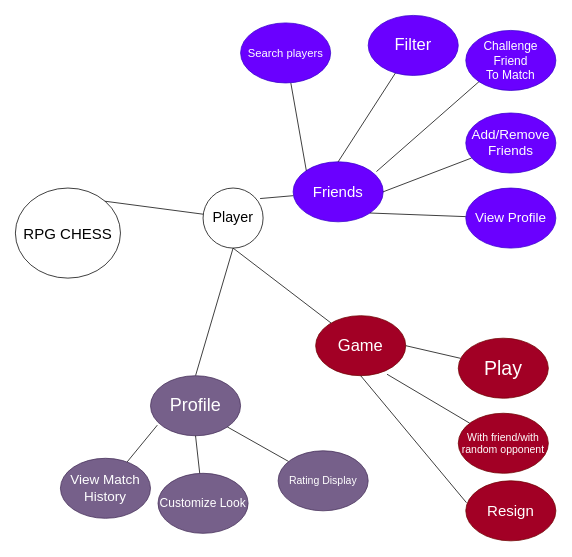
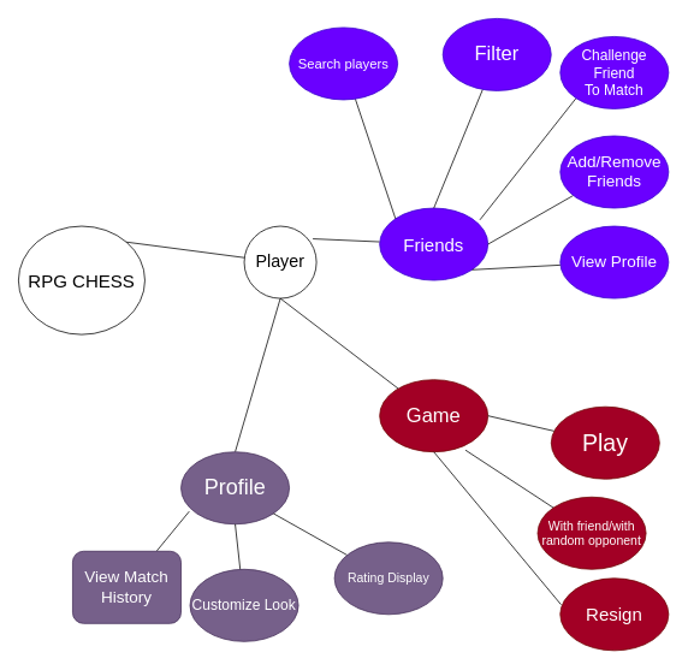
  <mxCell id="0" />
  <mxCell id="1" parent="0" />
  <mxCell id="2" value="&lt;font style=&quot;font-size: 20px;&quot;&gt;RPG CHESS&lt;br&gt;&lt;/font&gt;" style="ellipse;whiteSpace=wrap;html=1;" vertex="1" parent="1"><mxGeometry x="20" y="250" width="140" height="120" as="geometry" /></mxCell>
  <mxCell id="3" value="" style="endArrow=none;html=1;rounded=0;exitX=1;exitY=0;exitDx=0;exitDy=0;" edge="1" parent="1" source="2" target="4"><mxGeometry width="50" height="50" relative="1" as="geometry"><mxPoint x="320" y="300" as="sourcePoint" /><mxPoint x="390" y="230" as="targetPoint" /></mxGeometry></mxCell>
  <mxCell id="4" value="&lt;font style=&quot;font-size: 19px;&quot;&gt;Player&lt;/font&gt;" style="ellipse;whiteSpace=wrap;html=1;aspect=fixed;" vertex="1" parent="1"><mxGeometry x="270" y="250" width="80" height="80" as="geometry" /></mxCell>
  <mxCell id="5" value="" style="endArrow=none;html=1;rounded=0;exitX=0.95;exitY=0.175;exitDx=0;exitDy=0;exitPerimeter=0;" edge="1" parent="1" source="4" target="6"><mxGeometry width="50" height="50" relative="1" as="geometry"><mxPoint x="470" y="180" as="sourcePoint" /><mxPoint x="520" y="270" as="targetPoint" /></mxGeometry></mxCell>
- <mxCell id="6" value="&lt;font style=&quot;font-size: 20px;&quot;&gt;Friends&lt;/font&gt;" style="ellipse;whiteSpace=wrap;html=1;fillColor=#6a00ff;fontColor=#ffffff;strokeColor=#3700CC;" vertex="1" parent="1"><mxGeometry x="390" y="215" width="120" height="80" as="geometry" /></mxCell>
+ <mxCell id="6" value="&lt;font style=&quot;font-size: 20px;&quot;&gt;Friends&lt;/font&gt;" style="ellipse;whiteSpace=wrap;html=1;fillColor=#6a00ff;fontColor=#ffffff;strokeColor=#3700CC;" vertex="1" parent="1"><mxGeometry x="420" y="230" width="120" height="80" as="geometry" /></mxCell>
  <mxCell id="7" value="" style="endArrow=none;html=1;rounded=0;exitX=0.5;exitY=0;exitDx=0;exitDy=0;" edge="1" parent="1" source="6" target="8"><mxGeometry width="50" height="50" relative="1" as="geometry"><mxPoint x="650" y="330" as="sourcePoint" /><mxPoint x="610" y="160" as="targetPoint" /></mxGeometry></mxCell>
  <mxCell id="8" value="&lt;font style=&quot;font-size: 22px;&quot;&gt;Filter &lt;br&gt;&lt;/font&gt;" style="ellipse;whiteSpace=wrap;html=1;fillColor=#6a00ff;fontColor=#ffffff;strokeColor=#3700CC;" vertex="1" parent="1"><mxGeometry x="490" y="20" width="120" height="80" as="geometry" /></mxCell>
  <mxCell id="9" value="" style="endArrow=none;html=1;rounded=0;exitX=1;exitY=0.5;exitDx=0;exitDy=0;" edge="1" parent="1" source="6" target="10"><mxGeometry width="50" height="50" relative="1" as="geometry"><mxPoint x="330" y="440" as="sourcePoint" /><mxPoint x="610" y="280" as="targetPoint" /></mxGeometry></mxCell>
  <mxCell id="10" value="&lt;font style=&quot;font-size: 18px;&quot;&gt;Add/Remove Friends&lt;br&gt;&lt;/font&gt;" style="ellipse;whiteSpace=wrap;html=1;fillColor=#6a00ff;fontColor=#ffffff;strokeColor=#3700CC;" vertex="1" parent="1"><mxGeometry x="620" y="150" width="120" height="80" as="geometry" /></mxCell>
  <mxCell id="11" value="" style="endArrow=none;html=1;rounded=0;exitX=1;exitY=1;exitDx=0;exitDy=0;" edge="1" parent="1" source="6" target="12"><mxGeometry width="50" height="50" relative="1" as="geometry"><mxPoint x="330" y="440" as="sourcePoint" /><mxPoint x="620" y="380" as="targetPoint" /></mxGeometry></mxCell>
  <mxCell id="12" value="&lt;font style=&quot;font-size: 18px;&quot;&gt;View Profile&lt;br&gt;&lt;/font&gt;" style="ellipse;whiteSpace=wrap;html=1;fillColor=#6a00ff;fontColor=#ffffff;strokeColor=#3700CC;" vertex="1" parent="1"><mxGeometry x="620" y="250" width="120" height="80" as="geometry" /></mxCell>
  <mxCell id="13" value="" style="endArrow=none;html=1;rounded=0;exitX=0.5;exitY=1;exitDx=0;exitDy=0;" edge="1" parent="1" source="4" target="14"><mxGeometry width="50" height="50" relative="1" as="geometry"><mxPoint x="330" y="440" as="sourcePoint" /><mxPoint x="440" y="460" as="targetPoint" /></mxGeometry></mxCell>
  <mxCell id="14" value="&lt;font style=&quot;font-size: 22px;&quot;&gt;Game&lt;/font&gt;" style="ellipse;whiteSpace=wrap;html=1;fillColor=#a20025;fontColor=#ffffff;strokeColor=#6F0000;" vertex="1" parent="1"><mxGeometry x="420" y="420" width="120" height="80" as="geometry" /></mxCell>
  <mxCell id="15" value="" style="endArrow=none;html=1;rounded=0;exitX=1;exitY=0.5;exitDx=0;exitDy=0;" edge="1" parent="1" source="14" target="16"><mxGeometry width="50" height="50" relative="1" as="geometry"><mxPoint x="330" y="440" as="sourcePoint" /><mxPoint x="640" y="470" as="targetPoint" /></mxGeometry></mxCell>
  <mxCell id="16" value="&lt;font style=&quot;font-size: 26px;&quot;&gt;Play&lt;/font&gt;" style="ellipse;whiteSpace=wrap;html=1;fillColor=#a20025;fontColor=#ffffff;strokeColor=#6F0000;" vertex="1" parent="1"><mxGeometry x="610" y="450" width="120" height="80" as="geometry" /></mxCell>
  <mxCell id="17" value="" style="endArrow=none;html=1;rounded=0;exitX=0.792;exitY=0.975;exitDx=0;exitDy=0;exitPerimeter=0;" edge="1" parent="1" source="14" target="18"><mxGeometry width="50" height="50" relative="1" as="geometry"><mxPoint x="330" y="440" as="sourcePoint" /><mxPoint x="620" y="590" as="targetPoint" /></mxGeometry></mxCell>
- <mxCell id="18" value="&lt;font style=&quot;font-size: 14px;&quot;&gt;With friend/with random opponent&lt;br&gt;&lt;/font&gt;" style="ellipse;whiteSpace=wrap;html=1;fillColor=#a20025;fontColor=#ffffff;strokeColor=#6F0000;" vertex="1" parent="1"><mxGeometry x="610" y="550" width="120" height="80" as="geometry" /></mxCell>
+ <mxCell id="18" value="&lt;font style=&quot;font-size: 14px;&quot;&gt;With friend/with random opponent&lt;br&gt;&lt;/font&gt;" style="ellipse;whiteSpace=wrap;html=1;fillColor=#a20025;fontColor=#ffffff;strokeColor=#6F0000;" vertex="1" parent="1"><mxGeometry x="595" y="550" width="120" height="80" as="geometry" /></mxCell>
  <mxCell id="19" value="" style="endArrow=none;html=1;rounded=0;exitX=0.5;exitY=1;exitDx=0;exitDy=0;entryX=0.008;entryY=0.365;entryDx=0;entryDy=0;entryPerimeter=0;" edge="1" parent="1" source="14" target="22"><mxGeometry width="50" height="50" relative="1" as="geometry"><mxPoint x="330" y="440" as="sourcePoint" /><mxPoint x="620" y="660" as="targetPoint" /></mxGeometry></mxCell>
  <mxCell id="20" value="" style="endArrow=none;html=1;rounded=0;exitX=0.925;exitY=0.163;exitDx=0;exitDy=0;exitPerimeter=0;entryX=0;entryY=1;entryDx=0;entryDy=0;" edge="1" parent="1" source="6" target="21"><mxGeometry width="50" height="50" relative="1" as="geometry"><mxPoint x="360" y="200" as="sourcePoint" /><mxPoint x="660" y="90" as="targetPoint" /></mxGeometry></mxCell>
  <mxCell id="21" value="&lt;div style=&quot;font-size: 16px;&quot;&gt;&lt;font style=&quot;font-size: 16px;&quot;&gt;Challenge Friend&lt;/font&gt;&lt;/div&gt;&lt;div style=&quot;font-size: 16px;&quot;&gt;&lt;font style=&quot;font-size: 16px;&quot;&gt;To Match&lt;font style=&quot;font-size: 16px;&quot;&gt;&lt;br&gt;&lt;/font&gt;&lt;/font&gt;&lt;/div&gt;" style="ellipse;whiteSpace=wrap;html=1;fillColor=#6a00ff;fontColor=#ffffff;strokeColor=#3700CC;" vertex="1" parent="1"><mxGeometry x="620" y="40" width="120" height="80" as="geometry" /></mxCell>
  <mxCell id="22" value="&lt;font style=&quot;font-size: 20px;&quot;&gt;Resign&lt;/font&gt;" style="ellipse;whiteSpace=wrap;html=1;fillColor=#a20025;fontColor=#ffffff;strokeColor=#6F0000;" vertex="1" parent="1"><mxGeometry x="620" y="640" width="120" height="80" as="geometry" /></mxCell>
  <mxCell id="23" value="" style="endArrow=none;html=1;rounded=0;entryX=0.5;entryY=0;entryDx=0;entryDy=0;" edge="1" parent="1" target="24"><mxGeometry width="50" height="50" relative="1" as="geometry"><mxPoint x="310" y="330" as="sourcePoint" /><mxPoint x="240" y="530" as="targetPoint" /></mxGeometry></mxCell>
  <mxCell id="24" value="&lt;font style=&quot;font-size: 24px;&quot;&gt;Profile&lt;/font&gt;" style="ellipse;whiteSpace=wrap;html=1;fillColor=#76608a;fontColor=#ffffff;strokeColor=#432D57;" vertex="1" parent="1"><mxGeometry x="200" y="500" width="120" height="80" as="geometry" /></mxCell>
  <mxCell id="25" value="" style="endArrow=none;html=1;rounded=0;exitX=0.076;exitY=0.823;exitDx=0;exitDy=0;exitPerimeter=0;" edge="1" parent="1" source="24" target="26"><mxGeometry width="50" height="50" relative="1" as="geometry"><mxPoint x="360" y="430" as="sourcePoint" /><mxPoint x="140" y="650" as="targetPoint" /></mxGeometry></mxCell>
- <mxCell id="26" value="&lt;font style=&quot;font-size: 18px;&quot;&gt;View Match History&lt;br&gt;&lt;/font&gt;" style="ellipse;whiteSpace=wrap;html=1;fillColor=#76608a;fontColor=#ffffff;strokeColor=#432D57;" vertex="1" parent="1"><mxGeometry x="80" y="610" width="120" height="80" as="geometry" /></mxCell>
+ <mxCell id="26" value="&lt;font style=&quot;font-size: 18px;&quot;&gt;View Match History&lt;br&gt;&lt;/font&gt;" style="whiteSpace=wrap;html=1;fillColor=#76608a;fontColor=#ffffff;strokeColor=#432D57;rounded=1;" vertex="1" parent="1"><mxGeometry x="80" y="610" width="120" height="80" as="geometry" /></mxCell>
  <mxCell id="27" value="" style="endArrow=none;html=1;rounded=0;exitX=0.5;exitY=1;exitDx=0;exitDy=0;" edge="1" parent="1" source="24" target="28"><mxGeometry width="50" height="50" relative="1" as="geometry"><mxPoint x="360" y="430" as="sourcePoint" /><mxPoint x="260" y="620" as="targetPoint" /></mxGeometry></mxCell>
  <mxCell id="28" value="&lt;font style=&quot;font-size: 16px;&quot;&gt;Customize Look&lt;br&gt;&lt;/font&gt;" style="ellipse;whiteSpace=wrap;html=1;fillColor=#76608a;fontColor=#ffffff;strokeColor=#432D57;" vertex="1" parent="1"><mxGeometry x="210" y="630" width="120" height="80" as="geometry" /></mxCell>
  <mxCell id="29" value="" style="endArrow=none;html=1;rounded=0;exitX=1;exitY=1;exitDx=0;exitDy=0;" edge="1" parent="1" source="24" target="30"><mxGeometry width="50" height="50" relative="1" as="geometry"><mxPoint x="360" y="430" as="sourcePoint" /><mxPoint x="380" y="630" as="targetPoint" /></mxGeometry></mxCell>
  <mxCell id="30" value="&lt;font style=&quot;font-size: 14px;&quot;&gt;Rating Display&lt;br&gt;&lt;/font&gt;" style="ellipse;whiteSpace=wrap;html=1;fillColor=#76608a;fontColor=#ffffff;strokeColor=#432D57;" vertex="1" parent="1"><mxGeometry x="370" y="600" width="120" height="80" as="geometry" /></mxCell>
  <mxCell id="31" value="" style="endArrow=none;html=1;rounded=0;exitX=0;exitY=0;exitDx=0;exitDy=0;" edge="1" parent="1" source="6" target="32"><mxGeometry width="50" height="50" relative="1" as="geometry"><mxPoint x="360" y="430" as="sourcePoint" /><mxPoint x="400" y="140" as="targetPoint" /></mxGeometry></mxCell>
  <mxCell id="32" value="&lt;font style=&quot;font-size: 15px;&quot;&gt;Search players&lt;br&gt;&lt;/font&gt;" style="ellipse;whiteSpace=wrap;html=1;fillColor=#6a00ff;fontColor=#ffffff;strokeColor=#3700CC;" vertex="1" parent="1"><mxGeometry x="320" y="30" width="120" height="80" as="geometry" /></mxCell>
